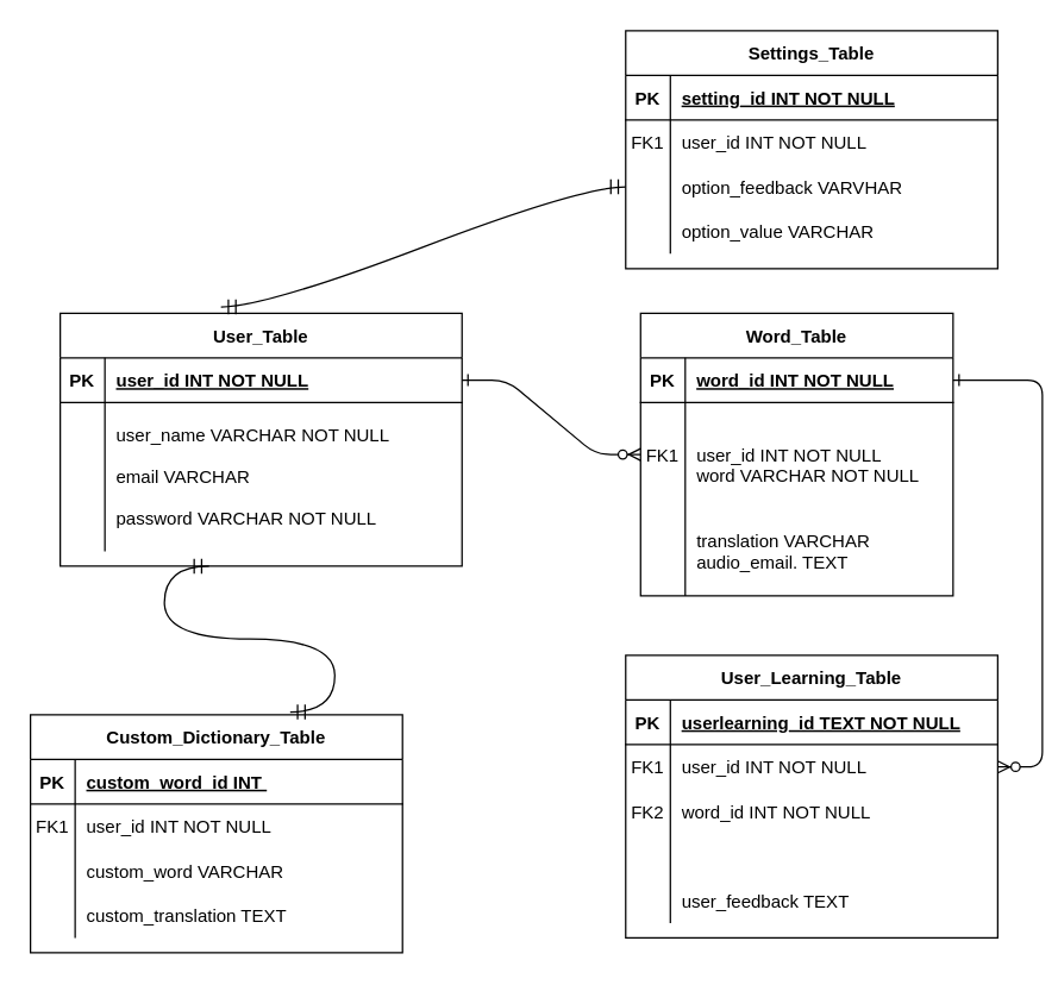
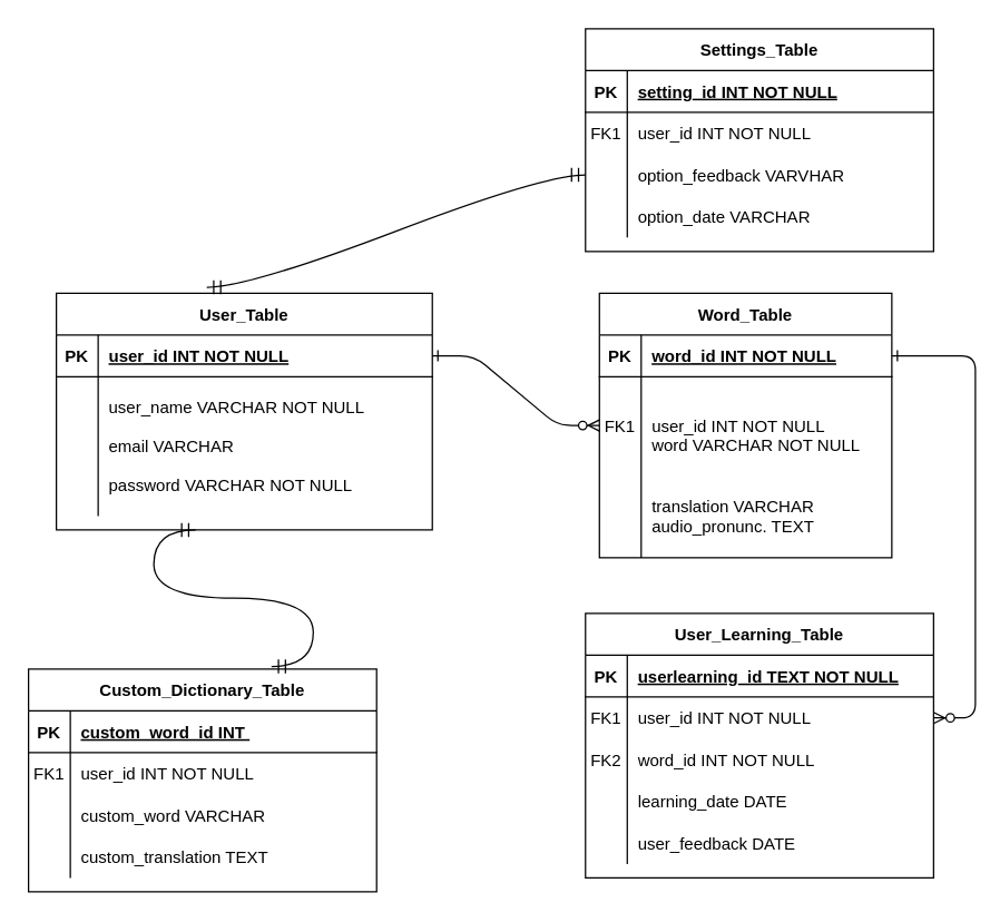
  <mxCell id="0" />
  <mxCell id="1" parent="0" />
  <mxCell id="2" value="" style="edgeStyle=entityRelationEdgeStyle;endArrow=ERzeroToMany;startArrow=ERone;endFill=1;startFill=0;" edge="1" parent="1" source="31" target="8"><mxGeometry width="100" height="100" relative="1" as="geometry"><mxPoint x="290" y="810" as="sourcePoint" /><mxPoint x="390" y="710" as="targetPoint" /><Array as="points"><mxPoint x="370" y="300" /></Array></mxGeometry></mxCell>
  <mxCell id="3" value="" style="edgeStyle=entityRelationEdgeStyle;endArrow=ERzeroToMany;startArrow=ERone;endFill=1;startFill=0;" edge="1" parent="1" source="5" target="18"><mxGeometry width="100" height="100" relative="1" as="geometry"><mxPoint x="350" y="270" as="sourcePoint" /><mxPoint x="410" y="295" as="targetPoint" /></mxGeometry></mxCell>
  <mxCell id="4" value="Word_Table" style="shape=table;startSize=30;container=1;collapsible=1;childLayout=tableLayout;fixedRows=1;rowLines=0;fontStyle=1;align=center;resizeLast=1;" vertex="1" parent="1"><mxGeometry x="430" y="210" width="210" height="190" as="geometry" /></mxCell>
  <mxCell id="5" value="" style="shape=partialRectangle;collapsible=0;dropTarget=0;pointerEvents=0;fillColor=none;points=[[0,0.5],[1,0.5]];portConstraint=eastwest;top=0;left=0;right=0;bottom=1;" vertex="1" parent="4"><mxGeometry y="30" width="210" height="30" as="geometry" /></mxCell>
  <mxCell id="6" value="PK" style="shape=partialRectangle;overflow=hidden;connectable=0;fillColor=none;top=0;left=0;bottom=0;right=0;fontStyle=1;" vertex="1" parent="5"><mxGeometry width="30" height="30" as="geometry"><mxRectangle width="30" height="30" as="alternateBounds" /></mxGeometry></mxCell>
  <mxCell id="7" value="word_id INT NOT NULL " style="shape=partialRectangle;overflow=hidden;connectable=0;fillColor=none;top=0;left=0;bottom=0;right=0;align=left;spacingLeft=6;fontStyle=5;" vertex="1" parent="5"><mxGeometry x="30" width="180" height="30" as="geometry"><mxRectangle width="180" height="30" as="alternateBounds" /></mxGeometry></mxCell>
  <mxCell id="8" value="" style="shape=partialRectangle;collapsible=0;dropTarget=0;pointerEvents=0;fillColor=none;points=[[0,0.5],[1,0.5]];portConstraint=eastwest;top=0;left=0;right=0;bottom=0;" vertex="1" parent="4"><mxGeometry y="60" width="210" height="70" as="geometry" /></mxCell>
  <mxCell id="9" value="FK1" style="shape=partialRectangle;overflow=hidden;connectable=0;fillColor=none;top=0;left=0;bottom=0;right=0;" vertex="1" parent="8"><mxGeometry width="30" height="70" as="geometry"><mxRectangle width="30" height="70" as="alternateBounds" /></mxGeometry></mxCell>
  <mxCell id="10" value="&#10;user_id INT NOT NULL&#10;word VARCHAR NOT NULL" style="shape=partialRectangle;overflow=hidden;connectable=0;fillColor=none;top=0;left=0;bottom=0;right=0;align=left;spacingLeft=6;" vertex="1" parent="8"><mxGeometry x="30" width="180" height="70" as="geometry"><mxRectangle width="180" height="70" as="alternateBounds" /></mxGeometry></mxCell>
  <mxCell id="11" value="" style="shape=partialRectangle;collapsible=0;dropTarget=0;pointerEvents=0;fillColor=none;points=[[0,0.5],[1,0.5]];portConstraint=eastwest;top=0;left=0;right=0;bottom=0;" vertex="1" parent="4"><mxGeometry y="130" width="210" height="60" as="geometry" /></mxCell>
  <mxCell id="12" value="" style="shape=partialRectangle;overflow=hidden;connectable=0;fillColor=none;top=0;left=0;bottom=0;right=0;" vertex="1" parent="11"><mxGeometry width="30" height="60" as="geometry"><mxRectangle width="30" height="60" as="alternateBounds" /></mxGeometry></mxCell>
- <mxCell id="13" value="translation VARCHAR&#10;audio_email. TEXT" style="shape=partialRectangle;overflow=hidden;connectable=0;fillColor=none;top=0;left=0;bottom=0;right=0;align=left;spacingLeft=6;" vertex="1" parent="11"><mxGeometry x="30" width="180" height="60" as="geometry"><mxRectangle width="180" height="60" as="alternateBounds" /></mxGeometry></mxCell>
+ <mxCell id="13" value="translation VARCHAR&#10;audio_pronunc. TEXT" style="shape=partialRectangle;overflow=hidden;connectable=0;fillColor=none;top=0;left=0;bottom=0;right=0;align=left;spacingLeft=6;" vertex="1" parent="11"><mxGeometry x="30" width="180" height="60" as="geometry"><mxRectangle width="180" height="60" as="alternateBounds" /></mxGeometry></mxCell>
  <mxCell id="14" value="User_Learning_Table" style="shape=table;startSize=30;container=1;collapsible=1;childLayout=tableLayout;fixedRows=1;rowLines=0;fontStyle=1;align=center;resizeLast=1;" vertex="1" parent="1"><mxGeometry x="420" y="440" width="250" height="190" as="geometry" /></mxCell>
  <mxCell id="15" value="" style="shape=partialRectangle;collapsible=0;dropTarget=0;pointerEvents=0;fillColor=none;points=[[0,0.5],[1,0.5]];portConstraint=eastwest;top=0;left=0;right=0;bottom=1;" vertex="1" parent="14"><mxGeometry y="30" width="250" height="30" as="geometry" /></mxCell>
  <mxCell id="16" value="PK" style="shape=partialRectangle;overflow=hidden;connectable=0;fillColor=none;top=0;left=0;bottom=0;right=0;fontStyle=1;" vertex="1" parent="15"><mxGeometry width="30" height="30" as="geometry"><mxRectangle width="30" height="30" as="alternateBounds" /></mxGeometry></mxCell>
  <mxCell id="17" value="userlearning_id TEXT NOT NULL " style="shape=partialRectangle;overflow=hidden;connectable=0;fillColor=none;top=0;left=0;bottom=0;right=0;align=left;spacingLeft=6;fontStyle=5;" vertex="1" parent="15"><mxGeometry x="30" width="220" height="30" as="geometry"><mxRectangle width="220" height="30" as="alternateBounds" /></mxGeometry></mxCell>
  <mxCell id="18" value="" style="shape=partialRectangle;collapsible=0;dropTarget=0;pointerEvents=0;fillColor=none;points=[[0,0.5],[1,0.5]];portConstraint=eastwest;top=0;left=0;right=0;bottom=0;" vertex="1" parent="14"><mxGeometry y="60" width="250" height="30" as="geometry" /></mxCell>
  <mxCell id="19" value="FK1" style="shape=partialRectangle;overflow=hidden;connectable=0;fillColor=none;top=0;left=0;bottom=0;right=0;" vertex="1" parent="18"><mxGeometry width="30" height="30" as="geometry"><mxRectangle width="30" height="30" as="alternateBounds" /></mxGeometry></mxCell>
  <mxCell id="20" value="user_id INT NOT NULL" style="shape=partialRectangle;overflow=hidden;connectable=0;fillColor=none;top=0;left=0;bottom=0;right=0;align=left;spacingLeft=6;" vertex="1" parent="18"><mxGeometry x="30" width="220" height="30" as="geometry"><mxRectangle width="220" height="30" as="alternateBounds" /></mxGeometry></mxCell>
  <mxCell id="21" value="" style="shape=partialRectangle;collapsible=0;dropTarget=0;pointerEvents=0;fillColor=none;points=[[0,0.5],[1,0.5]];portConstraint=eastwest;top=0;left=0;right=0;bottom=0;" vertex="1" parent="14"><mxGeometry y="90" width="250" height="30" as="geometry" /></mxCell>
  <mxCell id="22" value="FK2" style="shape=partialRectangle;overflow=hidden;connectable=0;fillColor=none;top=0;left=0;bottom=0;right=0;" vertex="1" parent="21"><mxGeometry width="30" height="30" as="geometry"><mxRectangle width="30" height="30" as="alternateBounds" /></mxGeometry></mxCell>
  <mxCell id="23" value="word_id INT NOT NULL" style="shape=partialRectangle;overflow=hidden;connectable=0;fillColor=none;top=0;left=0;bottom=0;right=0;align=left;spacingLeft=6;" vertex="1" parent="21"><mxGeometry x="30" width="220" height="30" as="geometry"><mxRectangle width="220" height="30" as="alternateBounds" /></mxGeometry></mxCell>
  <mxCell id="24" value="" style="shape=partialRectangle;collapsible=0;dropTarget=0;pointerEvents=0;fillColor=none;points=[[0,0.5],[1,0.5]];portConstraint=eastwest;top=0;left=0;right=0;bottom=0;" vertex="1" parent="14"><mxGeometry y="120" width="250" height="30" as="geometry" /></mxCell>
  <mxCell id="25" value="" style="shape=partialRectangle;overflow=hidden;connectable=0;fillColor=none;top=0;left=0;bottom=0;right=0;" vertex="1" parent="24"><mxGeometry width="30" height="30" as="geometry"><mxRectangle width="30" height="30" as="alternateBounds" /></mxGeometry></mxCell>
+ <mxCell id="26" value="learning_date DATE " style="shape=partialRectangle;overflow=hidden;connectable=0;fillColor=none;top=0;left=0;bottom=0;right=0;align=left;spacingLeft=6;" vertex="1" parent="24"><mxGeometry x="30" width="220" height="30" as="geometry"><mxRectangle width="220" height="30" as="alternateBounds" /></mxGeometry></mxCell>
  <mxCell id="27" value="" style="shape=partialRectangle;collapsible=0;dropTarget=0;pointerEvents=0;fillColor=none;points=[[0,0.5],[1,0.5]];portConstraint=eastwest;top=0;left=0;right=0;bottom=0;" vertex="1" parent="14"><mxGeometry y="150" width="250" height="30" as="geometry" /></mxCell>
  <mxCell id="28" value="" style="shape=partialRectangle;overflow=hidden;connectable=0;fillColor=none;top=0;left=0;bottom=0;right=0;" vertex="1" parent="27"><mxGeometry width="30" height="30" as="geometry"><mxRectangle width="30" height="30" as="alternateBounds" /></mxGeometry></mxCell>
- <mxCell id="29" value="user_feedback TEXT " style="shape=partialRectangle;overflow=hidden;connectable=0;fillColor=none;top=0;left=0;bottom=0;right=0;align=left;spacingLeft=6;" vertex="1" parent="27"><mxGeometry x="30" width="220" height="30" as="geometry"><mxRectangle width="220" height="30" as="alternateBounds" /></mxGeometry></mxCell>
+ <mxCell id="29" value="user_feedback DATE " style="shape=partialRectangle;overflow=hidden;connectable=0;fillColor=none;top=0;left=0;bottom=0;right=0;align=left;spacingLeft=6;" vertex="1" parent="27"><mxGeometry x="30" width="220" height="30" as="geometry"><mxRectangle width="220" height="30" as="alternateBounds" /></mxGeometry></mxCell>
  <mxCell id="30" value="User_Table" style="shape=table;startSize=30;container=1;collapsible=1;childLayout=tableLayout;fixedRows=1;rowLines=0;fontStyle=1;align=center;resizeLast=1;" vertex="1" parent="1"><mxGeometry x="40" y="210" width="270" height="170" as="geometry" /></mxCell>
  <mxCell id="31" value="" style="shape=partialRectangle;collapsible=0;dropTarget=0;pointerEvents=0;fillColor=none;points=[[0,0.5],[1,0.5]];portConstraint=eastwest;top=0;left=0;right=0;bottom=1;" vertex="1" parent="30"><mxGeometry y="30" width="270" height="30" as="geometry" /></mxCell>
  <mxCell id="32" value="PK" style="shape=partialRectangle;overflow=hidden;connectable=0;fillColor=none;top=0;left=0;bottom=0;right=0;fontStyle=1;" vertex="1" parent="31"><mxGeometry width="30" height="30" as="geometry"><mxRectangle width="30" height="30" as="alternateBounds" /></mxGeometry></mxCell>
  <mxCell id="33" value="user_id INT NOT NULL " style="shape=partialRectangle;overflow=hidden;connectable=0;fillColor=none;top=0;left=0;bottom=0;right=0;align=left;spacingLeft=6;fontStyle=5;" vertex="1" parent="31"><mxGeometry x="30" width="240" height="30" as="geometry"><mxRectangle width="240" height="30" as="alternateBounds" /></mxGeometry></mxCell>
  <mxCell id="34" value="" style="shape=partialRectangle;collapsible=0;dropTarget=0;pointerEvents=0;fillColor=none;points=[[0,0.5],[1,0.5]];portConstraint=eastwest;top=0;left=0;right=0;bottom=0;" vertex="1" parent="30"><mxGeometry y="60" width="270" height="100" as="geometry" /></mxCell>
  <mxCell id="35" value="" style="shape=partialRectangle;overflow=hidden;connectable=0;fillColor=none;top=0;left=0;bottom=0;right=0;" vertex="1" parent="34"><mxGeometry width="30" height="100" as="geometry"><mxRectangle width="30" height="100" as="alternateBounds" /></mxGeometry></mxCell>
  <mxCell id="36" value="user_name VARCHAR NOT NULL&#10;&#10;email VARCHAR&#10;&#10;password VARCHAR NOT NULL" style="shape=partialRectangle;overflow=hidden;connectable=0;fillColor=none;top=0;left=0;bottom=0;right=0;align=left;spacingLeft=6;" vertex="1" parent="34"><mxGeometry x="30" width="240" height="100" as="geometry"><mxRectangle width="240" height="100" as="alternateBounds" /></mxGeometry></mxCell>
  <mxCell id="37" value="Settings_Table" style="shape=table;startSize=30;container=1;collapsible=1;childLayout=tableLayout;fixedRows=1;rowLines=0;fontStyle=1;align=center;resizeLast=1;" vertex="1" parent="1"><mxGeometry x="420" y="20" width="250" height="160" as="geometry" /></mxCell>
  <mxCell id="38" value="" style="shape=partialRectangle;collapsible=0;dropTarget=0;pointerEvents=0;fillColor=none;points=[[0,0.5],[1,0.5]];portConstraint=eastwest;top=0;left=0;right=0;bottom=1;" vertex="1" parent="37"><mxGeometry y="30" width="250" height="30" as="geometry" /></mxCell>
  <mxCell id="39" value="PK" style="shape=partialRectangle;overflow=hidden;connectable=0;fillColor=none;top=0;left=0;bottom=0;right=0;fontStyle=1;" vertex="1" parent="38"><mxGeometry width="30" height="30" as="geometry"><mxRectangle width="30" height="30" as="alternateBounds" /></mxGeometry></mxCell>
  <mxCell id="40" value="setting_id INT NOT NULL " style="shape=partialRectangle;overflow=hidden;connectable=0;fillColor=none;top=0;left=0;bottom=0;right=0;align=left;spacingLeft=6;fontStyle=5;" vertex="1" parent="38"><mxGeometry x="30" width="220" height="30" as="geometry"><mxRectangle width="220" height="30" as="alternateBounds" /></mxGeometry></mxCell>
  <mxCell id="41" value="" style="shape=partialRectangle;collapsible=0;dropTarget=0;pointerEvents=0;fillColor=none;points=[[0,0.5],[1,0.5]];portConstraint=eastwest;top=0;left=0;right=0;bottom=0;" vertex="1" parent="37"><mxGeometry y="60" width="250" height="30" as="geometry" /></mxCell>
  <mxCell id="42" value="FK1" style="shape=partialRectangle;overflow=hidden;connectable=0;fillColor=none;top=0;left=0;bottom=0;right=0;" vertex="1" parent="41"><mxGeometry width="30" height="30" as="geometry"><mxRectangle width="30" height="30" as="alternateBounds" /></mxGeometry></mxCell>
  <mxCell id="43" value="user_id INT NOT NULL" style="shape=partialRectangle;overflow=hidden;connectable=0;fillColor=none;top=0;left=0;bottom=0;right=0;align=left;spacingLeft=6;" vertex="1" parent="41"><mxGeometry x="30" width="220" height="30" as="geometry"><mxRectangle width="220" height="30" as="alternateBounds" /></mxGeometry></mxCell>
  <mxCell id="44" value="" style="shape=partialRectangle;collapsible=0;dropTarget=0;pointerEvents=0;fillColor=none;points=[[0,0.5],[1,0.5]];portConstraint=eastwest;top=0;left=0;right=0;bottom=0;" vertex="1" parent="37"><mxGeometry y="90" width="250" height="30" as="geometry" /></mxCell>
  <mxCell id="45" value="" style="shape=partialRectangle;overflow=hidden;connectable=0;fillColor=none;top=0;left=0;bottom=0;right=0;" vertex="1" parent="44"><mxGeometry width="30" height="30" as="geometry"><mxRectangle width="30" height="30" as="alternateBounds" /></mxGeometry></mxCell>
  <mxCell id="46" value="option_feedback VARVHAR" style="shape=partialRectangle;overflow=hidden;connectable=0;fillColor=none;top=0;left=0;bottom=0;right=0;align=left;spacingLeft=6;" vertex="1" parent="44"><mxGeometry x="30" width="220" height="30" as="geometry"><mxRectangle width="220" height="30" as="alternateBounds" /></mxGeometry></mxCell>
  <mxCell id="47" value="" style="shape=partialRectangle;collapsible=0;dropTarget=0;pointerEvents=0;fillColor=none;points=[[0,0.5],[1,0.5]];portConstraint=eastwest;top=0;left=0;right=0;bottom=0;" vertex="1" parent="37"><mxGeometry y="120" width="250" height="30" as="geometry" /></mxCell>
  <mxCell id="48" value="" style="shape=partialRectangle;overflow=hidden;connectable=0;fillColor=none;top=0;left=0;bottom=0;right=0;" vertex="1" parent="47"><mxGeometry width="30" height="30" as="geometry"><mxRectangle width="30" height="30" as="alternateBounds" /></mxGeometry></mxCell>
- <mxCell id="49" value="option_value VARCHAR" style="shape=partialRectangle;overflow=hidden;connectable=0;fillColor=none;top=0;left=0;bottom=0;right=0;align=left;spacingLeft=6;" vertex="1" parent="47"><mxGeometry x="30" width="220" height="30" as="geometry"><mxRectangle width="220" height="30" as="alternateBounds" /></mxGeometry></mxCell>
+ <mxCell id="49" value="option_date VARCHAR" style="shape=partialRectangle;overflow=hidden;connectable=0;fillColor=none;top=0;left=0;bottom=0;right=0;align=left;spacingLeft=6;" vertex="1" parent="47"><mxGeometry x="30" width="220" height="30" as="geometry"><mxRectangle width="220" height="30" as="alternateBounds" /></mxGeometry></mxCell>
  <mxCell id="50" value="" style="edgeStyle=entityRelationEdgeStyle;fontSize=12;html=1;endArrow=ERmandOne;startArrow=ERmandOne;rounded=0;startSize=8;endSize=8;curved=1;entryX=0;entryY=0.5;entryDx=0;entryDy=0;exitX=0.4;exitY=-0.025;exitDx=0;exitDy=0;exitPerimeter=0;" edge="1" parent="1" source="30" target="44"><mxGeometry width="100" height="100" relative="1" as="geometry"><mxPoint x="160" y="200" as="sourcePoint" /><mxPoint x="260" y="100" as="targetPoint" /></mxGeometry></mxCell>
  <mxCell id="51" value="Custom_Dictionary_Table" style="shape=table;startSize=30;container=1;collapsible=1;childLayout=tableLayout;fixedRows=1;rowLines=0;fontStyle=1;align=center;resizeLast=1;" vertex="1" parent="1"><mxGeometry x="20" y="480" width="250" height="160" as="geometry" /></mxCell>
  <mxCell id="52" value="" style="shape=partialRectangle;collapsible=0;dropTarget=0;pointerEvents=0;fillColor=none;points=[[0,0.5],[1,0.5]];portConstraint=eastwest;top=0;left=0;right=0;bottom=1;" vertex="1" parent="51"><mxGeometry y="30" width="250" height="30" as="geometry" /></mxCell>
  <mxCell id="53" value="PK" style="shape=partialRectangle;overflow=hidden;connectable=0;fillColor=none;top=0;left=0;bottom=0;right=0;fontStyle=1;" vertex="1" parent="52"><mxGeometry width="30" height="30" as="geometry"><mxRectangle width="30" height="30" as="alternateBounds" /></mxGeometry></mxCell>
  <mxCell id="54" value="custom_word_id INT " style="shape=partialRectangle;overflow=hidden;connectable=0;fillColor=none;top=0;left=0;bottom=0;right=0;align=left;spacingLeft=6;fontStyle=5;" vertex="1" parent="52"><mxGeometry x="30" width="220" height="30" as="geometry"><mxRectangle width="220" height="30" as="alternateBounds" /></mxGeometry></mxCell>
  <mxCell id="55" value="" style="shape=partialRectangle;collapsible=0;dropTarget=0;pointerEvents=0;fillColor=none;points=[[0,0.5],[1,0.5]];portConstraint=eastwest;top=0;left=0;right=0;bottom=0;" vertex="1" parent="51"><mxGeometry y="60" width="250" height="30" as="geometry" /></mxCell>
  <mxCell id="56" value="FK1" style="shape=partialRectangle;overflow=hidden;connectable=0;fillColor=none;top=0;left=0;bottom=0;right=0;" vertex="1" parent="55"><mxGeometry width="30" height="30" as="geometry"><mxRectangle width="30" height="30" as="alternateBounds" /></mxGeometry></mxCell>
  <mxCell id="57" value="user_id INT NOT NULL" style="shape=partialRectangle;overflow=hidden;connectable=0;fillColor=none;top=0;left=0;bottom=0;right=0;align=left;spacingLeft=6;" vertex="1" parent="55"><mxGeometry x="30" width="220" height="30" as="geometry"><mxRectangle width="220" height="30" as="alternateBounds" /></mxGeometry></mxCell>
  <mxCell id="58" value="" style="shape=partialRectangle;collapsible=0;dropTarget=0;pointerEvents=0;fillColor=none;points=[[0,0.5],[1,0.5]];portConstraint=eastwest;top=0;left=0;right=0;bottom=0;" vertex="1" parent="51"><mxGeometry y="90" width="250" height="30" as="geometry" /></mxCell>
  <mxCell id="59" value="" style="shape=partialRectangle;overflow=hidden;connectable=0;fillColor=none;top=0;left=0;bottom=0;right=0;" vertex="1" parent="58"><mxGeometry width="30" height="30" as="geometry"><mxRectangle width="30" height="30" as="alternateBounds" /></mxGeometry></mxCell>
  <mxCell id="60" value="custom_word VARCHAR" style="shape=partialRectangle;overflow=hidden;connectable=0;fillColor=none;top=0;left=0;bottom=0;right=0;align=left;spacingLeft=6;" vertex="1" parent="58"><mxGeometry x="30" width="220" height="30" as="geometry"><mxRectangle width="220" height="30" as="alternateBounds" /></mxGeometry></mxCell>
  <mxCell id="61" value="" style="shape=partialRectangle;collapsible=0;dropTarget=0;pointerEvents=0;fillColor=none;points=[[0,0.5],[1,0.5]];portConstraint=eastwest;top=0;left=0;right=0;bottom=0;" vertex="1" parent="51"><mxGeometry y="120" width="250" height="30" as="geometry" /></mxCell>
  <mxCell id="62" value="" style="shape=partialRectangle;overflow=hidden;connectable=0;fillColor=none;top=0;left=0;bottom=0;right=0;" vertex="1" parent="61"><mxGeometry width="30" height="30" as="geometry"><mxRectangle width="30" height="30" as="alternateBounds" /></mxGeometry></mxCell>
  <mxCell id="63" value="custom_translation TEXT " style="shape=partialRectangle;overflow=hidden;connectable=0;fillColor=none;top=0;left=0;bottom=0;right=0;align=left;spacingLeft=6;" vertex="1" parent="61"><mxGeometry x="30" width="220" height="30" as="geometry"><mxRectangle width="220" height="30" as="alternateBounds" /></mxGeometry></mxCell>
  <mxCell id="64" value="" style="edgeStyle=entityRelationEdgeStyle;fontSize=12;html=1;endArrow=ERmandOne;startArrow=ERmandOne;rounded=0;startSize=8;endSize=8;curved=1;exitX=0.698;exitY=-0.012;exitDx=0;exitDy=0;exitPerimeter=0;" edge="1" parent="1" source="51"><mxGeometry width="100" height="100" relative="1" as="geometry"><mxPoint x="110" y="721" as="sourcePoint" /><mxPoint x="140" y="380" as="targetPoint" /></mxGeometry></mxCell>
